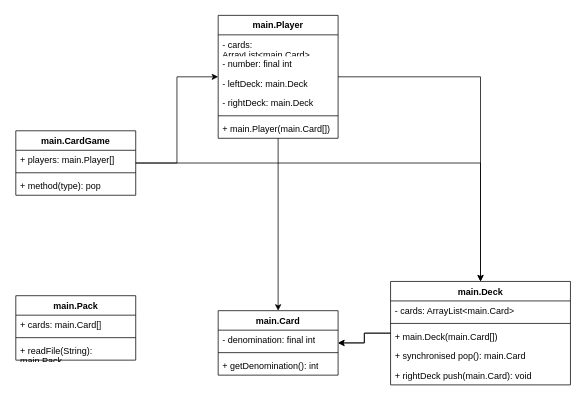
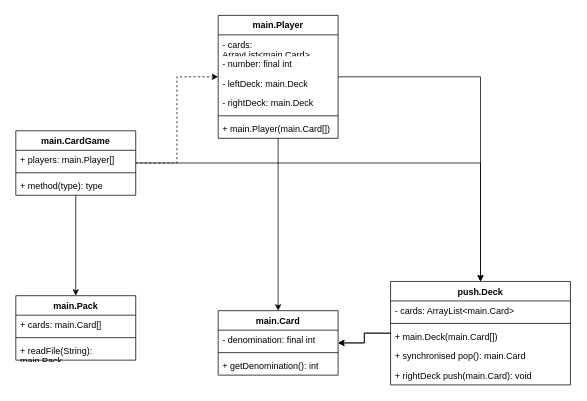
  <mxCell id="0" />
  <mxCell id="1" parent="0" />
- <mxCell id="3" style="edgeStyle=orthogonalEdgeStyle;rounded=0;orthogonalLoop=1;jettySize=auto;html=1;" edge="1" parent="1" source="5" target="11"><mxGeometry relative="1" as="geometry" /></mxCell>
+ <mxCell id="2" style="edgeStyle=orthogonalEdgeStyle;rounded=0;orthogonalLoop=1;jettySize=auto;html=1;" edge="1" parent="1" source="5" target="22"><mxGeometry relative="1" as="geometry" /></mxCell>
+ <mxCell id="3" style="edgeStyle=orthogonalEdgeStyle;rounded=0;orthogonalLoop=1;jettySize=auto;html=1;dashed=1;" edge="1" parent="1" source="5" target="11"><mxGeometry relative="1" as="geometry" /></mxCell>
  <mxCell id="4" style="edgeStyle=orthogonalEdgeStyle;rounded=0;orthogonalLoop=1;jettySize=auto;html=1;" edge="1" parent="1" source="5" target="28"><mxGeometry relative="1" as="geometry" /></mxCell>
  <mxCell id="5" value="main.CardGame" style="swimlane;fontStyle=1;align=center;verticalAlign=top;childLayout=stackLayout;horizontal=1;startSize=26;horizontalStack=0;resizeParent=1;resizeParentMax=0;resizeLast=0;collapsible=1;marginBottom=0;whiteSpace=wrap;html=1;" vertex="1" parent="1"><mxGeometry x="20" y="174" width="160" height="86" as="geometry" /></mxCell>
  <mxCell id="6" value="+ players: main.Player[]" style="text;strokeColor=none;fillColor=none;align=left;verticalAlign=top;spacingLeft=4;spacingRight=4;overflow=hidden;rotatable=0;points=[[0,0.5],[1,0.5]];portConstraint=eastwest;whiteSpace=wrap;html=1;" vertex="1" parent="5"><mxGeometry y="26" width="160" height="26" as="geometry" /></mxCell>
  <mxCell id="7" value="" style="line;strokeWidth=1;fillColor=none;align=left;verticalAlign=middle;spacingTop=-1;spacingLeft=3;spacingRight=3;rotatable=0;labelPosition=right;points=[];portConstraint=eastwest;strokeColor=inherit;" vertex="1" parent="5"><mxGeometry y="52" width="160" height="8" as="geometry" /></mxCell>
- <mxCell id="8" value="+ method(type): pop" style="text;strokeColor=none;fillColor=none;align=left;verticalAlign=top;spacingLeft=4;spacingRight=4;overflow=hidden;rotatable=0;points=[[0,0.5],[1,0.5]];portConstraint=eastwest;whiteSpace=wrap;html=1;" vertex="1" parent="5"><mxGeometry y="60" width="160" height="26" as="geometry" /></mxCell>
+ <mxCell id="8" value="+ method(type): type" style="text;strokeColor=none;fillColor=none;align=left;verticalAlign=top;spacingLeft=4;spacingRight=4;overflow=hidden;rotatable=0;points=[[0,0.5],[1,0.5]];portConstraint=eastwest;whiteSpace=wrap;html=1;" vertex="1" parent="5"><mxGeometry y="60" width="160" height="26" as="geometry" /></mxCell>
  <mxCell id="9" style="edgeStyle=orthogonalEdgeStyle;rounded=0;orthogonalLoop=1;jettySize=auto;html=1;" edge="1" parent="1" source="11" target="28"><mxGeometry relative="1" as="geometry" /></mxCell>
  <mxCell id="10" style="edgeStyle=orthogonalEdgeStyle;rounded=0;orthogonalLoop=1;jettySize=auto;html=1;" edge="1" parent="1" source="11" target="18"><mxGeometry relative="1" as="geometry" /></mxCell>
  <mxCell id="11" value="main.Player" style="swimlane;fontStyle=1;align=center;verticalAlign=top;childLayout=stackLayout;horizontal=1;startSize=26;horizontalStack=0;resizeParent=1;resizeParentMax=0;resizeLast=0;collapsible=1;marginBottom=0;whiteSpace=wrap;html=1;" vertex="1" parent="1"><mxGeometry x="290" y="20" width="160" height="164" as="geometry" /></mxCell>
  <mxCell id="12" value="- cards: ArrayList&amp;lt;main.Card&amp;gt;" style="text;strokeColor=none;fillColor=none;align=left;verticalAlign=top;spacingLeft=4;spacingRight=4;overflow=hidden;rotatable=0;points=[[0,0.5],[1,0.5]];portConstraint=eastwest;whiteSpace=wrap;html=1;" vertex="1" parent="11"><mxGeometry y="26" width="160" height="26" as="geometry" /></mxCell>
  <mxCell id="13" value="- number: final int" style="text;strokeColor=none;fillColor=none;align=left;verticalAlign=top;spacingLeft=4;spacingRight=4;overflow=hidden;rotatable=0;points=[[0,0.5],[1,0.5]];portConstraint=eastwest;whiteSpace=wrap;html=1;" vertex="1" parent="11"><mxGeometry y="52" width="160" height="26" as="geometry" /></mxCell>
  <mxCell id="14" value="- leftDeck: main.Deck" style="text;strokeColor=none;fillColor=none;align=left;verticalAlign=top;spacingLeft=4;spacingRight=4;overflow=hidden;rotatable=0;points=[[0,0.5],[1,0.5]];portConstraint=eastwest;whiteSpace=wrap;html=1;" vertex="1" parent="11"><mxGeometry y="78" width="160" height="26" as="geometry" /></mxCell>
  <mxCell id="15" value="- rightDeck: main.Deck" style="text;strokeColor=none;fillColor=none;align=left;verticalAlign=top;spacingLeft=4;spacingRight=4;overflow=hidden;rotatable=0;points=[[0,0.5],[1,0.5]];portConstraint=eastwest;whiteSpace=wrap;html=1;" vertex="1" parent="11"><mxGeometry y="104" width="160" height="26" as="geometry" /></mxCell>
  <mxCell id="16" value="" style="line;strokeWidth=1;fillColor=none;align=left;verticalAlign=middle;spacingTop=-1;spacingLeft=3;spacingRight=3;rotatable=0;labelPosition=right;points=[];portConstraint=eastwest;strokeColor=inherit;" vertex="1" parent="11"><mxGeometry y="130" width="160" height="8" as="geometry" /></mxCell>
  <mxCell id="17" value="+ main.Player(main.Card[])" style="text;strokeColor=none;fillColor=none;align=left;verticalAlign=top;spacingLeft=4;spacingRight=4;overflow=hidden;rotatable=0;points=[[0,0.5],[1,0.5]];portConstraint=eastwest;whiteSpace=wrap;html=1;" vertex="1" parent="11"><mxGeometry y="138" width="160" height="26" as="geometry" /></mxCell>
  <mxCell id="18" value="main.Card" style="swimlane;fontStyle=1;align=center;verticalAlign=top;childLayout=stackLayout;horizontal=1;startSize=26;horizontalStack=0;resizeParent=1;resizeParentMax=0;resizeLast=0;collapsible=1;marginBottom=0;whiteSpace=wrap;html=1;" vertex="1" parent="1"><mxGeometry x="290" y="414" width="160" height="86" as="geometry" /></mxCell>
  <mxCell id="19" value="- denomination: final int" style="text;strokeColor=none;fillColor=none;align=left;verticalAlign=top;spacingLeft=4;spacingRight=4;overflow=hidden;rotatable=0;points=[[0,0.5],[1,0.5]];portConstraint=eastwest;whiteSpace=wrap;html=1;" vertex="1" parent="18"><mxGeometry y="26" width="160" height="26" as="geometry" /></mxCell>
  <mxCell id="20" value="" style="line;strokeWidth=1;fillColor=none;align=left;verticalAlign=middle;spacingTop=-1;spacingLeft=3;spacingRight=3;rotatable=0;labelPosition=right;points=[];portConstraint=eastwest;strokeColor=inherit;" vertex="1" parent="18"><mxGeometry y="52" width="160" height="8" as="geometry" /></mxCell>
  <mxCell id="21" value="+ getDenomination(): int" style="text;strokeColor=none;fillColor=none;align=left;verticalAlign=top;spacingLeft=4;spacingRight=4;overflow=hidden;rotatable=0;points=[[0,0.5],[1,0.5]];portConstraint=eastwest;whiteSpace=wrap;html=1;" vertex="1" parent="18"><mxGeometry y="60" width="160" height="26" as="geometry" /></mxCell>
  <mxCell id="22" value="main.Pack" style="swimlane;fontStyle=1;align=center;verticalAlign=top;childLayout=stackLayout;horizontal=1;startSize=26;horizontalStack=0;resizeParent=1;resizeParentMax=0;resizeLast=0;collapsible=1;marginBottom=0;whiteSpace=wrap;html=1;" vertex="1" parent="1"><mxGeometry x="20" y="394" width="160" height="86" as="geometry" /></mxCell>
  <mxCell id="23" value="+ cards: main.Card[]" style="text;strokeColor=none;fillColor=none;align=left;verticalAlign=top;spacingLeft=4;spacingRight=4;overflow=hidden;rotatable=0;points=[[0,0.5],[1,0.5]];portConstraint=eastwest;whiteSpace=wrap;html=1;" vertex="1" parent="22"><mxGeometry y="26" width="160" height="26" as="geometry" /></mxCell>
  <mxCell id="24" value="" style="line;strokeWidth=1;fillColor=none;align=left;verticalAlign=middle;spacingTop=-1;spacingLeft=3;spacingRight=3;rotatable=0;labelPosition=right;points=[];portConstraint=eastwest;strokeColor=inherit;" vertex="1" parent="22"><mxGeometry y="52" width="160" height="8" as="geometry" /></mxCell>
  <mxCell id="25" value="+ readFile(String): main.Pack" style="text;strokeColor=none;fillColor=none;align=left;verticalAlign=top;spacingLeft=4;spacingRight=4;overflow=hidden;rotatable=0;points=[[0,0.5],[1,0.5]];portConstraint=eastwest;whiteSpace=wrap;html=1;" vertex="1" parent="22"><mxGeometry y="60" width="160" height="26" as="geometry" /></mxCell>
  <mxCell id="26" style="edgeStyle=orthogonalEdgeStyle;rounded=0;orthogonalLoop=1;jettySize=auto;html=1;" edge="1" parent="1" source="28" target="18"><mxGeometry relative="1" as="geometry" /></mxCell>
  <mxCell id="27" style="edgeStyle=orthogonalEdgeStyle;rounded=0;orthogonalLoop=1;jettySize=auto;html=1;" edge="1" parent="1" source="28" target="18"><mxGeometry relative="1" as="geometry" /></mxCell>
- <mxCell id="28" value="main.Deck" style="swimlane;fontStyle=1;align=center;verticalAlign=top;childLayout=stackLayout;horizontal=1;startSize=26;horizontalStack=0;resizeParent=1;resizeParentMax=0;resizeLast=0;collapsible=1;marginBottom=0;whiteSpace=wrap;html=1;" vertex="1" parent="1"><mxGeometry x="520" y="375" width="240" height="138" as="geometry" /></mxCell>
+ <mxCell id="28" value="push.Deck" style="swimlane;fontStyle=1;align=center;verticalAlign=top;childLayout=stackLayout;horizontal=1;startSize=26;horizontalStack=0;resizeParent=1;resizeParentMax=0;resizeLast=0;collapsible=1;marginBottom=0;whiteSpace=wrap;html=1;" vertex="1" parent="1"><mxGeometry x="520" y="375" width="240" height="138" as="geometry" /></mxCell>
  <mxCell id="29" value="- cards: ArrayList&amp;lt;main.Card&amp;gt;" style="text;strokeColor=none;fillColor=none;align=left;verticalAlign=top;spacingLeft=4;spacingRight=4;overflow=hidden;rotatable=0;points=[[0,0.5],[1,0.5]];portConstraint=eastwest;whiteSpace=wrap;html=1;" vertex="1" parent="28"><mxGeometry y="26" width="240" height="26" as="geometry" /></mxCell>
  <mxCell id="30" value="" style="line;strokeWidth=1;fillColor=none;align=left;verticalAlign=middle;spacingTop=-1;spacingLeft=3;spacingRight=3;rotatable=0;labelPosition=right;points=[];portConstraint=eastwest;strokeColor=inherit;" vertex="1" parent="28"><mxGeometry y="52" width="240" height="8" as="geometry" /></mxCell>
  <mxCell id="31" value="+ main.Deck(main.Card[])" style="text;strokeColor=none;fillColor=none;align=left;verticalAlign=top;spacingLeft=4;spacingRight=4;overflow=hidden;rotatable=0;points=[[0,0.5],[1,0.5]];portConstraint=eastwest;whiteSpace=wrap;html=1;" vertex="1" parent="28"><mxGeometry y="60" width="240" height="26" as="geometry" /></mxCell>
  <mxCell id="32" value="+ synchronised&amp;nbsp;pop(): main.Card" style="text;strokeColor=none;fillColor=none;align=left;verticalAlign=top;spacingLeft=4;spacingRight=4;overflow=hidden;rotatable=0;points=[[0,0.5],[1,0.5]];portConstraint=eastwest;whiteSpace=wrap;html=1;" vertex="1" parent="28"><mxGeometry y="86" width="240" height="26" as="geometry" /></mxCell>
  <mxCell id="33" value="+ rightDeck&amp;nbsp;push(main.Card): void" style="text;strokeColor=none;fillColor=none;align=left;verticalAlign=top;spacingLeft=4;spacingRight=4;overflow=hidden;rotatable=0;points=[[0,0.5],[1,0.5]];portConstraint=eastwest;whiteSpace=wrap;html=1;" vertex="1" parent="28"><mxGeometry y="112" width="240" height="26" as="geometry" /></mxCell>
